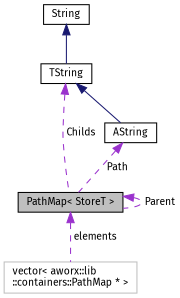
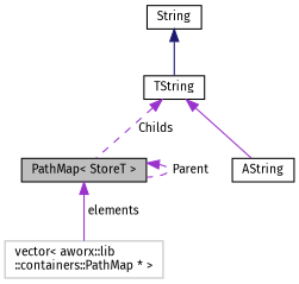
  digraph {
    fontname="Fira Sans"
    node [color=black fillcolor=white fontname="Fira Sans" fontsize=10 shape=record style=filled]
    edge [color=darkorchid3 dir=back fontname="Fira Sans" fontsize=10 labelfontname=Helvetica labelfontsize=10 style=dashed]
    n1 [fillcolor=grey75 fontcolor=black height=0.2 label="PathMap\< StoreT \>" width=0.4]
    n2 [color=grey75 height=0.2 label="vector\< aworx::lib\l::containers::PathMap * \>" width=0.4]
    n3 [height=0.2 label=AString width=0.4]
    n4 [height=0.2 label=TString width=0.4]
    n5 [height=0.2 label=String width=0.4]
    n1 -> n1 [label=" Parent"]
-   n1 -> n2 [label=" elements"]
-   n3 -> n1 [label=" Path"]
+   n1 -> n2 [label=" elements" style=solid]
    n4 -> n1 [label=" Childs"]
-   n4 -> n3 [color=midnightblue style=solid]
+   n4 -> n3 [style=solid]
    n5 -> n4 [color=midnightblue style=solid]
  }
